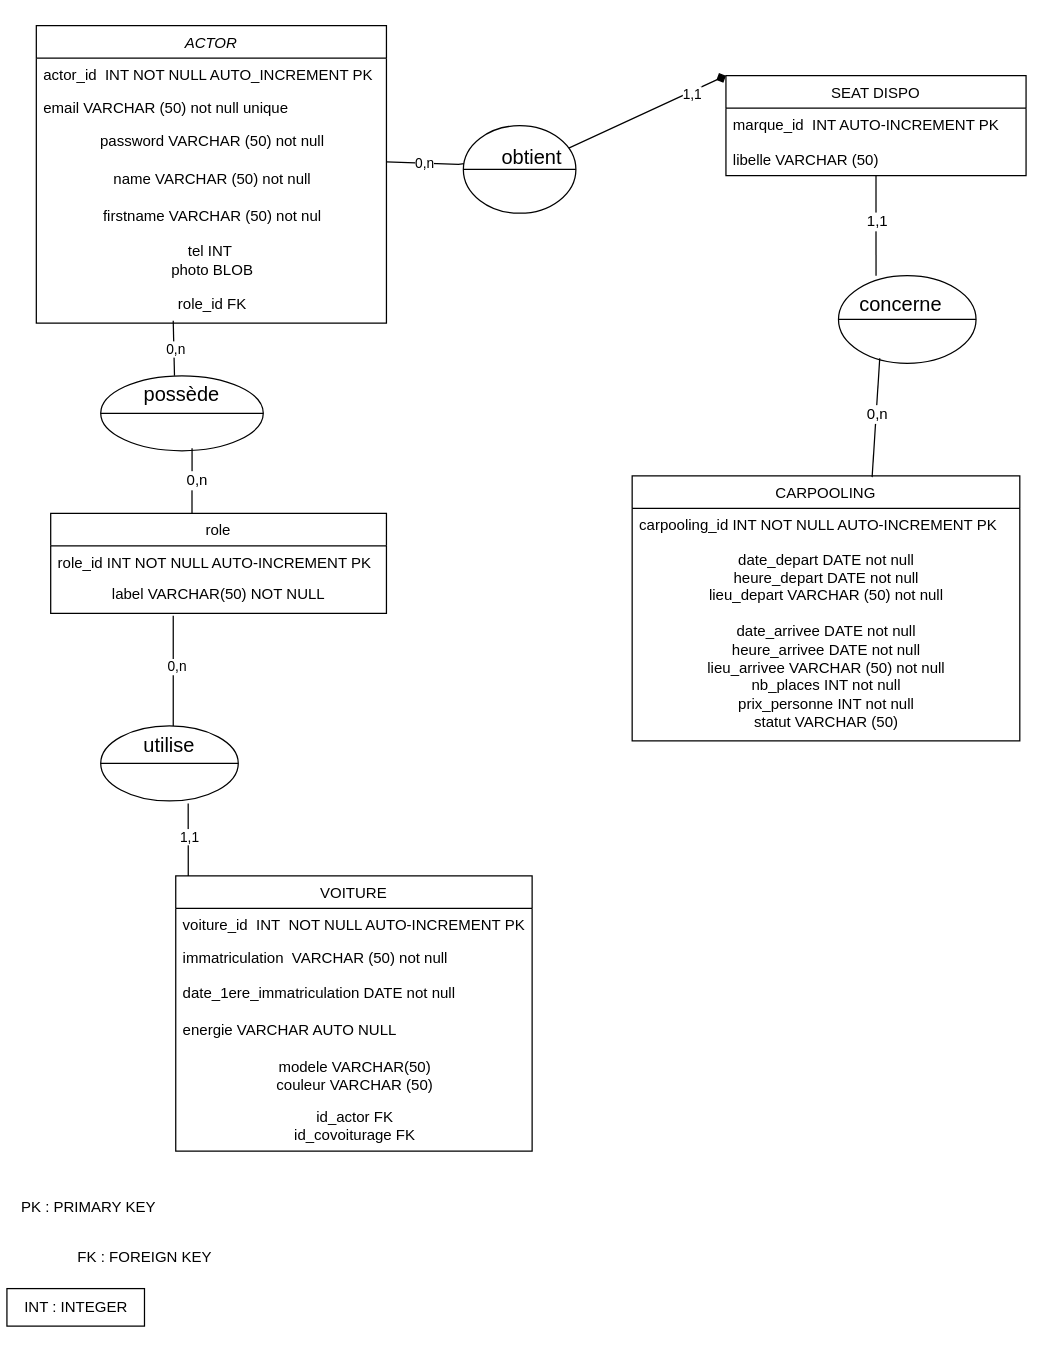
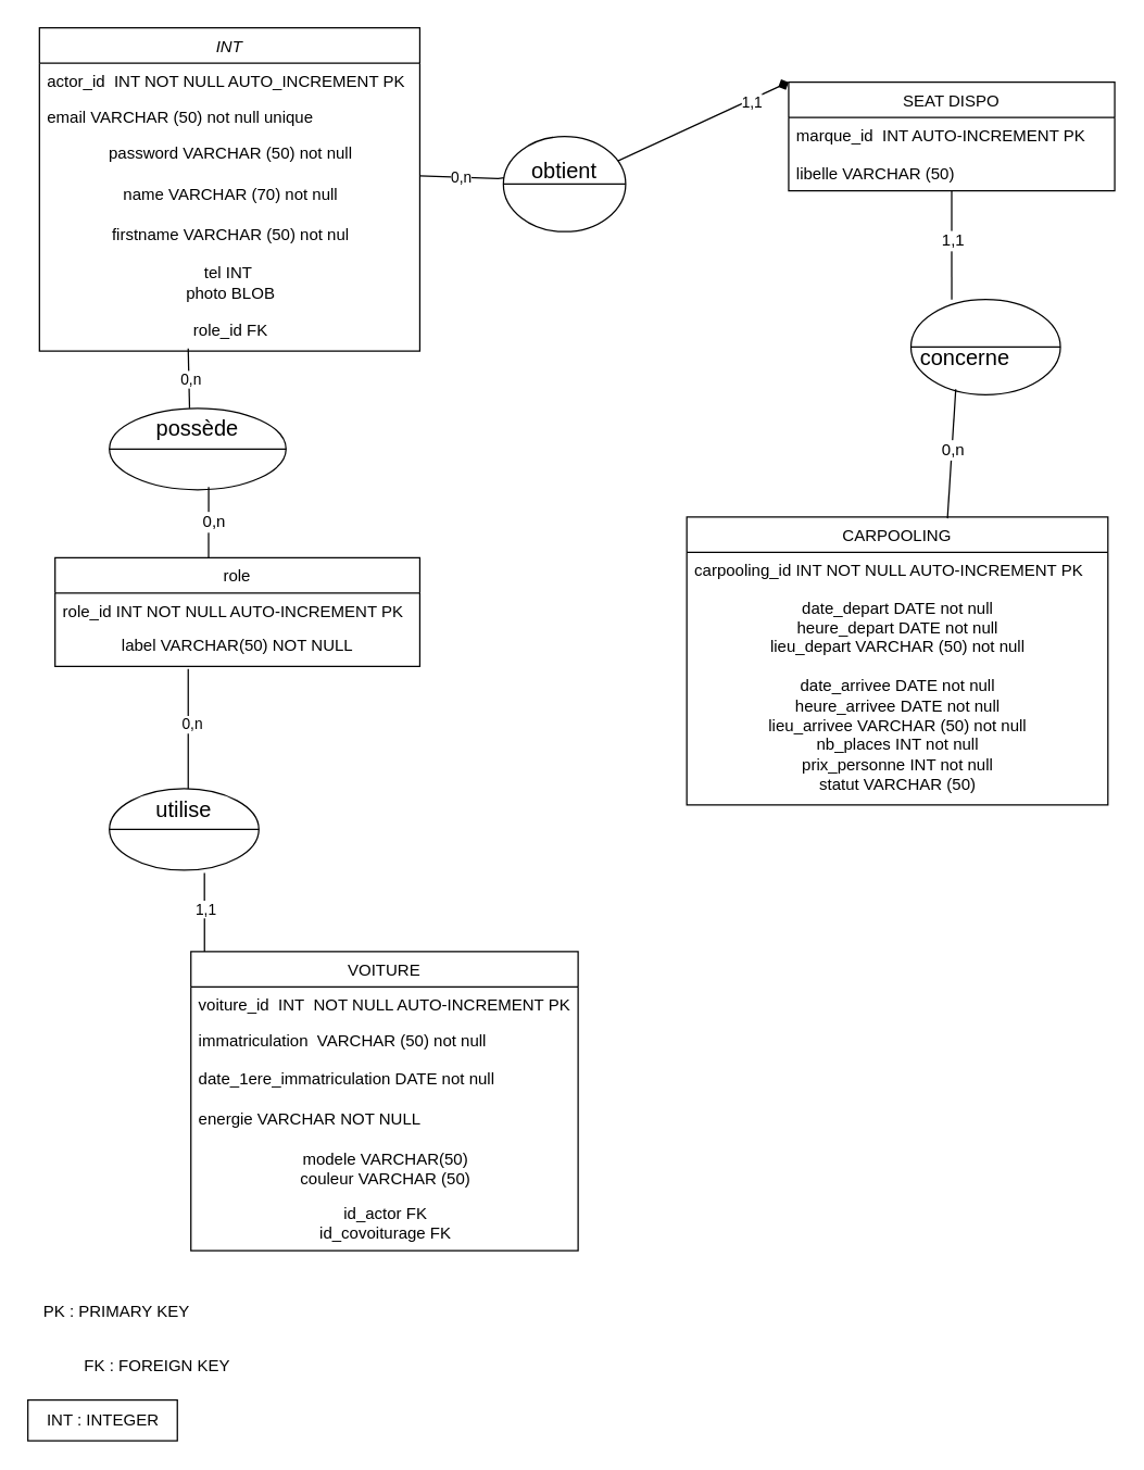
  <mxCell id="0" />
  <mxCell id="1" parent="0" />
- <mxCell id="2" value="ACTOR" style="swimlane;fontStyle=2;align=center;verticalAlign=top;childLayout=stackLayout;horizontal=1;startSize=26;horizontalStack=0;resizeParent=1;resizeLast=0;collapsible=1;marginBottom=0;rounded=0;shadow=0;strokeWidth=1;" parent="1" vertex="1"><mxGeometry x="28.5" y="20" width="280" height="238" as="geometry"><mxRectangle x="230" y="140" width="160" height="26" as="alternateBounds" /></mxGeometry></mxCell>
+ <mxCell id="2" value="INT" style="swimlane;fontStyle=2;align=center;verticalAlign=top;childLayout=stackLayout;horizontal=1;startSize=26;horizontalStack=0;resizeParent=1;resizeLast=0;collapsible=1;marginBottom=0;rounded=0;shadow=0;strokeWidth=1;" parent="1" vertex="1"><mxGeometry x="28.5" y="20" width="280" height="238" as="geometry"><mxRectangle x="230" y="140" width="160" height="26" as="alternateBounds" /></mxGeometry></mxCell>
  <mxCell id="3" value="actor_id  INT NOT NULL AUTO_INCREMENT PK&#10;&#10;email VARCHAR(50) not null&#10;&#10;" style="text;align=left;verticalAlign=top;spacingLeft=4;spacingRight=4;overflow=hidden;rotatable=0;points=[[0,0.5],[1,0.5]];portConstraint=eastwest;" parent="2" vertex="1"><mxGeometry y="26" width="280" height="26" as="geometry" /></mxCell>
  <mxCell id="4" value="email VARCHAR (50) not null unique&#10;&#10;password VARCHAR(50) not null&#10;" style="text;align=left;verticalAlign=top;spacingLeft=4;spacingRight=4;overflow=hidden;rotatable=0;points=[[0,0.5],[1,0.5]];portConstraint=eastwest;rounded=0;shadow=0;html=0;" parent="2" vertex="1"><mxGeometry y="52" width="280" height="26" as="geometry" /></mxCell>
  <mxCell id="5" value="password VARCHAR (50) not null" style="text;html=1;align=center;verticalAlign=middle;resizable=0;points=[];autosize=1;strokeColor=none;fillColor=none;" parent="2" vertex="1"><mxGeometry y="78" width="280" height="30" as="geometry" /></mxCell>
- <mxCell id="6" value="name VARCHAR (50) not null" style="text;html=1;align=center;verticalAlign=middle;resizable=0;points=[];autosize=1;strokeColor=none;fillColor=none;" parent="2" vertex="1"><mxGeometry y="108" width="280" height="30" as="geometry" /></mxCell>
+ <mxCell id="6" value="name VARCHAR (70) not null" style="text;html=1;align=center;verticalAlign=middle;resizable=0;points=[];autosize=1;strokeColor=none;fillColor=none;" parent="2" vertex="1"><mxGeometry y="108" width="280" height="30" as="geometry" /></mxCell>
  <mxCell id="7" value="firstname VARCHAR (50) not nul" style="text;html=1;align=center;verticalAlign=middle;resizable=0;points=[];autosize=1;strokeColor=none;fillColor=none;" parent="2" vertex="1"><mxGeometry y="138" width="280" height="30" as="geometry" /></mxCell>
  <mxCell id="8" value="tel INT&amp;nbsp;&lt;div&gt;photo BLOB&lt;/div&gt;" style="text;html=1;align=center;verticalAlign=middle;resizable=0;points=[];autosize=1;strokeColor=none;fillColor=none;" parent="2" vertex="1"><mxGeometry y="168" width="280" height="40" as="geometry" /></mxCell>
  <mxCell id="9" value="role_id FK" style="text;html=1;align=center;verticalAlign=middle;resizable=0;points=[];autosize=1;strokeColor=none;fillColor=none;" parent="2" vertex="1"><mxGeometry y="208" width="280" height="30" as="geometry" /></mxCell>
  <mxCell id="10" value="role" style="swimlane;fontStyle=0;align=center;verticalAlign=top;childLayout=stackLayout;horizontal=1;startSize=26;horizontalStack=0;resizeParent=1;resizeLast=0;collapsible=1;marginBottom=0;rounded=0;shadow=0;strokeWidth=1;" parent="1" vertex="1"><mxGeometry x="40" y="410" width="268.5" height="80" as="geometry"><mxRectangle x="340" y="380" width="170" height="26" as="alternateBounds" /></mxGeometry></mxCell>
  <mxCell id="11" value="role_id INT NOT NULL AUTO-INCREMENT PK" style="text;align=left;verticalAlign=top;spacingLeft=4;spacingRight=4;overflow=hidden;rotatable=0;points=[[0,0.5],[1,0.5]];portConstraint=eastwest;" parent="10" vertex="1"><mxGeometry y="26" width="268.5" height="24" as="geometry" /></mxCell>
  <mxCell id="12" value="label VARCHAR(50) NOT NULL" style="text;html=1;align=center;verticalAlign=middle;resizable=0;points=[];autosize=1;strokeColor=none;fillColor=none;" parent="10" vertex="1"><mxGeometry y="50" width="268.5" height="30" as="geometry" /></mxCell>
  <mxCell id="13" value="" style="shape=lineEllipse;perimeter=ellipsePerimeter;whiteSpace=wrap;html=1;backgroundOutline=1;" parent="1" vertex="1"><mxGeometry x="80" y="300" width="130" height="60" as="geometry" /></mxCell>
  <mxCell id="14" value="possède" style="text;strokeColor=none;align=center;fillColor=none;html=1;verticalAlign=middle;whiteSpace=wrap;rounded=0;fontSize=16;" parent="1" vertex="1"><mxGeometry x="115" y="300" width="60" height="30" as="geometry" /></mxCell>
  <mxCell id="15" value="" style="shape=lineEllipse;perimeter=ellipsePerimeter;whiteSpace=wrap;html=1;backgroundOutline=1;" parent="1" vertex="1"><mxGeometry x="80" y="580" width="110" height="60" as="geometry" /></mxCell>
  <mxCell id="16" value="1" style="endArrow=none;html=1;rounded=0;fontSize=12;startSize=8;endSize=8;curved=1;exitX=0.562;exitY=0.965;exitDx=0;exitDy=0;exitPerimeter=0;" parent="1" source="13" edge="1"><mxGeometry width="50" height="50" relative="1" as="geometry"><mxPoint x="230" y="590" as="sourcePoint" /><mxPoint x="153" y="410" as="targetPoint" /></mxGeometry></mxCell>
  <mxCell id="17" value="0,n" style="edgeLabel;html=1;align=center;verticalAlign=middle;resizable=0;points=[];fontSize=12;" parent="16" connectable="0" vertex="1"><mxGeometry y="3" relative="1" as="geometry"><mxPoint as="offset" /></mxGeometry></mxCell>
  <mxCell id="18" value="VOITURE" style="swimlane;fontStyle=0;align=center;verticalAlign=top;childLayout=stackLayout;horizontal=1;startSize=26;horizontalStack=0;resizeParent=1;resizeLast=0;collapsible=1;marginBottom=0;rounded=0;shadow=0;strokeWidth=1;" parent="1" vertex="1"><mxGeometry x="140" y="700" width="285" height="220" as="geometry"><mxRectangle x="130" y="380" width="160" height="26" as="alternateBounds" /></mxGeometry></mxCell>
  <mxCell id="19" value="voiture_id  INT  NOT NULL AUTO-INCREMENT PK" style="text;align=left;verticalAlign=top;spacingLeft=4;spacingRight=4;overflow=hidden;rotatable=0;points=[[0,0.5],[1,0.5]];portConstraint=eastwest;" parent="18" vertex="1"><mxGeometry y="26" width="285" height="26" as="geometry" /></mxCell>
  <mxCell id="20" value="immatriculation  VARCHAR (50) not null&#10;&#10;date_1ere_immatriculation DATE not null" style="text;align=left;verticalAlign=top;spacingLeft=4;spacingRight=4;overflow=hidden;rotatable=0;points=[[0,0.5],[1,0.5]];portConstraint=eastwest;rounded=0;shadow=0;html=0;" parent="18" vertex="1"><mxGeometry y="52" width="285" height="58" as="geometry" /></mxCell>
- <mxCell id="21" value="energie VARCHAR AUTO NULL&#10;" style="text;align=left;verticalAlign=top;spacingLeft=4;spacingRight=4;overflow=hidden;rotatable=0;points=[[0,0.5],[1,0.5]];portConstraint=eastwest;" parent="18" vertex="1"><mxGeometry y="110" width="285" height="30" as="geometry" /></mxCell>
+ <mxCell id="21" value="energie VARCHAR NOT NULL&#10;" style="text;align=left;verticalAlign=top;spacingLeft=4;spacingRight=4;overflow=hidden;rotatable=0;points=[[0,0.5],[1,0.5]];portConstraint=eastwest;" parent="18" vertex="1"><mxGeometry y="110" width="285" height="30" as="geometry" /></mxCell>
  <mxCell id="22" value="&lt;span style=&quot;text-align: left;&quot;&gt;modele VARCHAR(50)&lt;/span&gt;&lt;div&gt;&lt;span style=&quot;text-align: left;&quot;&gt;couleur VARCHAR (50)&lt;/span&gt;&lt;/div&gt;" style="text;html=1;align=center;verticalAlign=middle;resizable=0;points=[];autosize=1;strokeColor=none;fillColor=none;" parent="18" vertex="1"><mxGeometry y="140" width="285" height="40" as="geometry" /></mxCell>
  <mxCell id="23" value="id_actor FK&lt;div&gt;id_covoiturage FK&lt;/div&gt;" style="text;html=1;align=center;verticalAlign=middle;resizable=0;points=[];autosize=1;strokeColor=none;fillColor=none;" parent="18" vertex="1"><mxGeometry y="180" width="285" height="40" as="geometry" /></mxCell>
  <mxCell id="24" value="CARPOOLING" style="swimlane;fontStyle=0;align=center;verticalAlign=top;childLayout=stackLayout;horizontal=1;startSize=26;horizontalStack=0;resizeParent=1;resizeLast=0;collapsible=1;marginBottom=0;rounded=0;shadow=0;strokeWidth=1;" parent="1" vertex="1"><mxGeometry x="505" y="380" width="310" height="212" as="geometry"><mxRectangle x="130" y="380" width="160" height="26" as="alternateBounds" /></mxGeometry></mxCell>
  <mxCell id="25" value="carpooling_id INT NOT NULL AUTO-INCREMENT PK&#10;" style="text;align=left;verticalAlign=top;spacingLeft=4;spacingRight=4;overflow=hidden;rotatable=0;points=[[0,0.5],[1,0.5]];portConstraint=eastwest;" parent="24" vertex="1"><mxGeometry y="26" width="310" height="26" as="geometry" /></mxCell>
  <mxCell id="26" value="date_depart DATE not null&lt;div&gt;heure_depart DATE not null&lt;/div&gt;&lt;div&gt;lieu_depart VARCHAR (50) not null&lt;/div&gt;&lt;div&gt;&lt;br&gt;&lt;/div&gt;&lt;div&gt;date_arrivee DATE not null&lt;/div&gt;&lt;div&gt;heure_arrivee DATE not null&lt;/div&gt;&lt;div&gt;lieu_arrivee VARCHAR (50) not null&lt;/div&gt;&lt;div&gt;nb_places INT not null&lt;/div&gt;&lt;div&gt;prix_personne INT not null&lt;/div&gt;&lt;div&gt;statut VARCHAR (50)&lt;/div&gt;" style="text;html=1;align=center;verticalAlign=middle;resizable=0;points=[];autosize=1;strokeColor=none;fillColor=none;" parent="24" vertex="1"><mxGeometry y="52" width="310" height="160" as="geometry" /></mxCell>
  <mxCell id="27" value="SEAT DISPO" style="swimlane;fontStyle=0;align=center;verticalAlign=top;childLayout=stackLayout;horizontal=1;startSize=26;horizontalStack=0;resizeParent=1;resizeLast=0;collapsible=1;marginBottom=0;rounded=0;shadow=0;strokeWidth=1;" parent="1" vertex="1"><mxGeometry x="580" y="60" width="240" height="80" as="geometry"><mxRectangle x="130" y="380" width="160" height="26" as="alternateBounds" /></mxGeometry></mxCell>
  <mxCell id="28" value="marque_id  INT AUTO-INCREMENT PK&#10;&#10;libelle VARCHAR (50)&#10;&#10;" style="text;align=left;verticalAlign=top;spacingLeft=4;spacingRight=4;overflow=hidden;rotatable=0;points=[[0,0.5],[1,0.5]];portConstraint=eastwest;" parent="27" vertex="1"><mxGeometry y="26" width="240" height="54" as="geometry" /></mxCell>
  <mxCell id="29" value="utilise" style="text;strokeColor=none;fillColor=none;html=1;align=center;verticalAlign=middle;whiteSpace=wrap;rounded=0;fontSize=16;" parent="1" vertex="1"><mxGeometry x="105" y="580" width="60" height="30" as="geometry" /></mxCell>
  <mxCell id="30" value="" style="endArrow=none;html=1;rounded=0;fontSize=12;startSize=8;endSize=8;curved=1;entryX=0.391;entryY=0.933;entryDx=0;entryDy=0;entryPerimeter=0;" parent="1" edge="1" target="9"><mxGeometry width="50" height="50" relative="1" as="geometry"><mxPoint x="139" y="300" as="sourcePoint" /><mxPoint x="139" y="260" as="targetPoint" /></mxGeometry></mxCell>
  <mxCell id="31" value="0,n" style="edgeLabel;html=1;align=center;verticalAlign=middle;resizable=0;points=[];" vertex="1" connectable="0" parent="30"><mxGeometry x="-0.05" y="-1" relative="1" as="geometry"><mxPoint as="offset" /></mxGeometry></mxCell>
  <mxCell id="32" value="" style="shape=lineEllipse;perimeter=ellipsePerimeter;whiteSpace=wrap;html=1;backgroundOutline=1;" parent="1" vertex="1"><mxGeometry x="670" y="220" width="110" height="70" as="geometry" /></mxCell>
- <mxCell id="33" value="concerne" style="text;strokeColor=none;fillColor=none;html=1;align=center;verticalAlign=middle;whiteSpace=wrap;rounded=0;fontSize=16;" parent="1" vertex="1"><mxGeometry x="690" y="228" width="60" height="30" as="geometry" /></mxCell>
+ <mxCell id="33" value="concerne" style="text;strokeColor=none;fillColor=none;html=1;align=center;verticalAlign=middle;whiteSpace=wrap;rounded=0;fontSize=16;" parent="1" vertex="1"><mxGeometry x="680" y="248" width="60" height="30" as="geometry" /></mxCell>
  <mxCell id="34" value="" style="endArrow=none;html=1;rounded=0;fontSize=12;startSize=8;endSize=8;curved=1;exitX=0.3;exitY=0.943;exitDx=0;exitDy=0;exitPerimeter=0;entryX=0.619;entryY=0.005;entryDx=0;entryDy=0;entryPerimeter=0;" parent="1" target="24" edge="1" source="32"><mxGeometry width="50" height="50" relative="1" as="geometry"><mxPoint x="620" y="380" as="sourcePoint" /><mxPoint x="700" y="370" as="targetPoint" /></mxGeometry></mxCell>
  <mxCell id="35" value="0,n" style="edgeLabel;html=1;align=center;verticalAlign=middle;resizable=0;points=[];fontSize=12;" parent="34" connectable="0" vertex="1"><mxGeometry x="-0.064" relative="1" as="geometry"><mxPoint as="offset" /></mxGeometry></mxCell>
  <mxCell id="36" value="" style="endArrow=none;html=1;rounded=0;fontSize=12;startSize=8;endSize=8;curved=1;entryX=0.273;entryY=0;entryDx=0;entryDy=0;entryPerimeter=0;" parent="1" source="28" edge="1" target="32"><mxGeometry width="50" height="50" relative="1" as="geometry"><mxPoint x="666" y="200" as="sourcePoint" /><mxPoint x="623" y="220" as="targetPoint" /></mxGeometry></mxCell>
  <mxCell id="37" value="1,1" style="edgeLabel;html=1;align=center;verticalAlign=middle;resizable=0;points=[];fontSize=12;" parent="36" connectable="0" vertex="1"><mxGeometry x="-0.08" relative="1" as="geometry"><mxPoint as="offset" /></mxGeometry></mxCell>
  <mxCell id="38" value="" style="endArrow=diamond;html=1;rounded=0;exitX=1;exitY=0.033;exitDx=0;exitDy=0;exitPerimeter=0;entryX=0;entryY=0;entryDx=0;entryDy=0;" parent="1" source="6" target="27" edge="1"><mxGeometry width="50" height="50" relative="1" as="geometry"><mxPoint x="295.01" y="128.01" as="sourcePoint" /><mxPoint x="534.99" y="139.01" as="targetPoint" /><Array as="points"><mxPoint x="366.13" y="131" /><mxPoint x="450" y="120" /></Array></mxGeometry></mxCell>
  <mxCell id="39" value="0,n" style="edgeLabel;html=1;align=center;verticalAlign=middle;resizable=0;points=[];" parent="38" connectable="0" vertex="1"><mxGeometry x="-0.816" y="-2" relative="1" as="geometry"><mxPoint x="4" y="-2" as="offset" /></mxGeometry></mxCell>
  <mxCell id="40" value="1,1" style="edgeLabel;html=1;align=center;verticalAlign=middle;resizable=0;points=[];" parent="38" vertex="1" connectable="0"><mxGeometry x="0.782" y="-2" relative="1" as="geometry"><mxPoint as="offset" /></mxGeometry></mxCell>
  <mxCell id="41" value="" style="shape=lineEllipse;perimeter=ellipsePerimeter;whiteSpace=wrap;html=1;backgroundOutline=1;" parent="1" vertex="1"><mxGeometry x="370" y="100" width="90" height="70" as="geometry" /></mxCell>
- <mxCell id="42" value="&lt;div&gt;&lt;span style=&quot;font-size: 16px;&quot;&gt;obtient&lt;/span&gt;&lt;/div&gt;" style="text;strokeColor=none;align=center;fillColor=none;html=1;verticalAlign=middle;whiteSpace=wrap;rounded=0;" parent="1" vertex="1"><mxGeometry x="395" y="110" width="60" height="30" as="geometry" /></mxCell>
- <mxCell id="43" value="PK : PRIMARY KEY" style="text;html=1;align=center;verticalAlign=middle;resizable=0;points=[];autosize=1;strokeColor=none;fillColor=none;" parent="1" vertex="1"><mxGeometry x="5" y="950" width="130" height="30" as="geometry" /></mxCell>
- <mxCell id="44" value="INT : INTEGER" style="text;html=1;align=center;verticalAlign=middle;resizable=0;points=[];autosize=1;strokeColor=#000000;fillColor=none;" parent="1" vertex="1"><mxGeometry x="5" y="1030" width="110" height="30" as="geometry" /></mxCell>
+ <mxCell id="42" value="&lt;div&gt;&lt;span style=&quot;font-size: 16px;&quot;&gt;obtient&lt;/span&gt;&lt;/div&gt;" style="text;strokeColor=none;align=center;fillColor=none;html=1;verticalAlign=middle;whiteSpace=wrap;rounded=0;" parent="1" vertex="1"><mxGeometry x="385" y="110" width="60" height="30" as="geometry" /></mxCell>
+ <mxCell id="43" value="PK : PRIMARY KEY" style="text;html=1;align=center;verticalAlign=middle;resizable=0;points=[];autosize=1;strokeColor=none;fillColor=none;" parent="1" vertex="1"><mxGeometry y="950" width="130" height="30" as="geometry" x="20" /></mxCell>
+ <mxCell id="44" value="INT : INTEGER" style="text;html=1;align=center;verticalAlign=middle;resizable=0;points=[];autosize=1;strokeColor=#000000;fillColor=none;" parent="1" vertex="1"><mxGeometry y="1030" width="110" height="30" as="geometry" x="20" /></mxCell>
  <mxCell id="45" value="FK : FOREIGN KEY" style="text;html=1;align=center;verticalAlign=middle;resizable=0;points=[];autosize=1;strokeColor=none;fillColor=none;" parent="1" vertex="1"><mxGeometry x="50" y="990" width="130" height="30" as="geometry" /></mxCell>
  <mxCell id="46" value="" style="endArrow=none;html=1;rounded=0;entryX=0.365;entryY=1.067;entryDx=0;entryDy=0;entryPerimeter=0;" edge="1" parent="1" target="12"><mxGeometry width="50" height="50" relative="1" as="geometry"><mxPoint x="138" y="580" as="sourcePoint" /><mxPoint x="710" y="610" as="targetPoint" /></mxGeometry></mxCell>
  <mxCell id="47" value="0,n" style="edgeLabel;html=1;align=center;verticalAlign=middle;resizable=0;points=[];" vertex="1" connectable="0" parent="46"><mxGeometry x="0.091" y="-6" relative="1" as="geometry"><mxPoint x="-4" as="offset" /></mxGeometry></mxCell>
  <mxCell id="48" value="" style="endArrow=none;html=1;rounded=0;entryX=0.636;entryY=1.033;entryDx=0;entryDy=0;entryPerimeter=0;" edge="1" parent="1" target="15"><mxGeometry width="50" height="50" relative="1" as="geometry"><mxPoint x="150" y="700" as="sourcePoint" /><mxPoint x="710" y="770" as="targetPoint" /></mxGeometry></mxCell>
  <mxCell id="49" value="1,1" style="edgeLabel;html=1;align=center;verticalAlign=middle;resizable=0;points=[];" vertex="1" connectable="0" parent="48"><mxGeometry x="0.069" y="-1" relative="1" as="geometry"><mxPoint as="offset" /></mxGeometry></mxCell>
